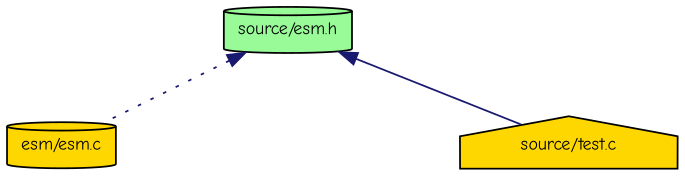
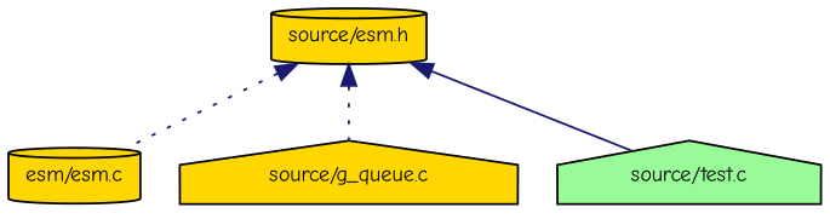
  digraph {
    fontname="Comic Neue"
    node [color=black fillcolor=palegreen fontname="Comic Neue" fontsize=10 shape=cylinder style=filled]
    edge [color=midnightblue dir=back fontname="Comic Neue" fontsize=10 labelfontname=Helvetica labelfontsize=10 style=dotted]
-   n1 [fontcolor=black height=0.2 label="source/esm.h" width=0.4]
+   n1 [fillcolor=gold fontcolor=black height=0.2 label="source/esm.h" width=0.4]
    n2 [fillcolor=gold height=0.2 label="esm/esm.c" width=0.4]
-   n4 [fillcolor=gold height=0.2 label="source/test.c" shape=house width=0.4]
+   n3 [fillcolor=gold height=0.2 label="source/g_queue.c" shape=house width=0.4]
+   n4 [height=0.2 label="source/test.c" shape=house width=0.4]
    n1 -> n2
+   n1 -> n3
    n1 -> n4 [style=solid]
  }
